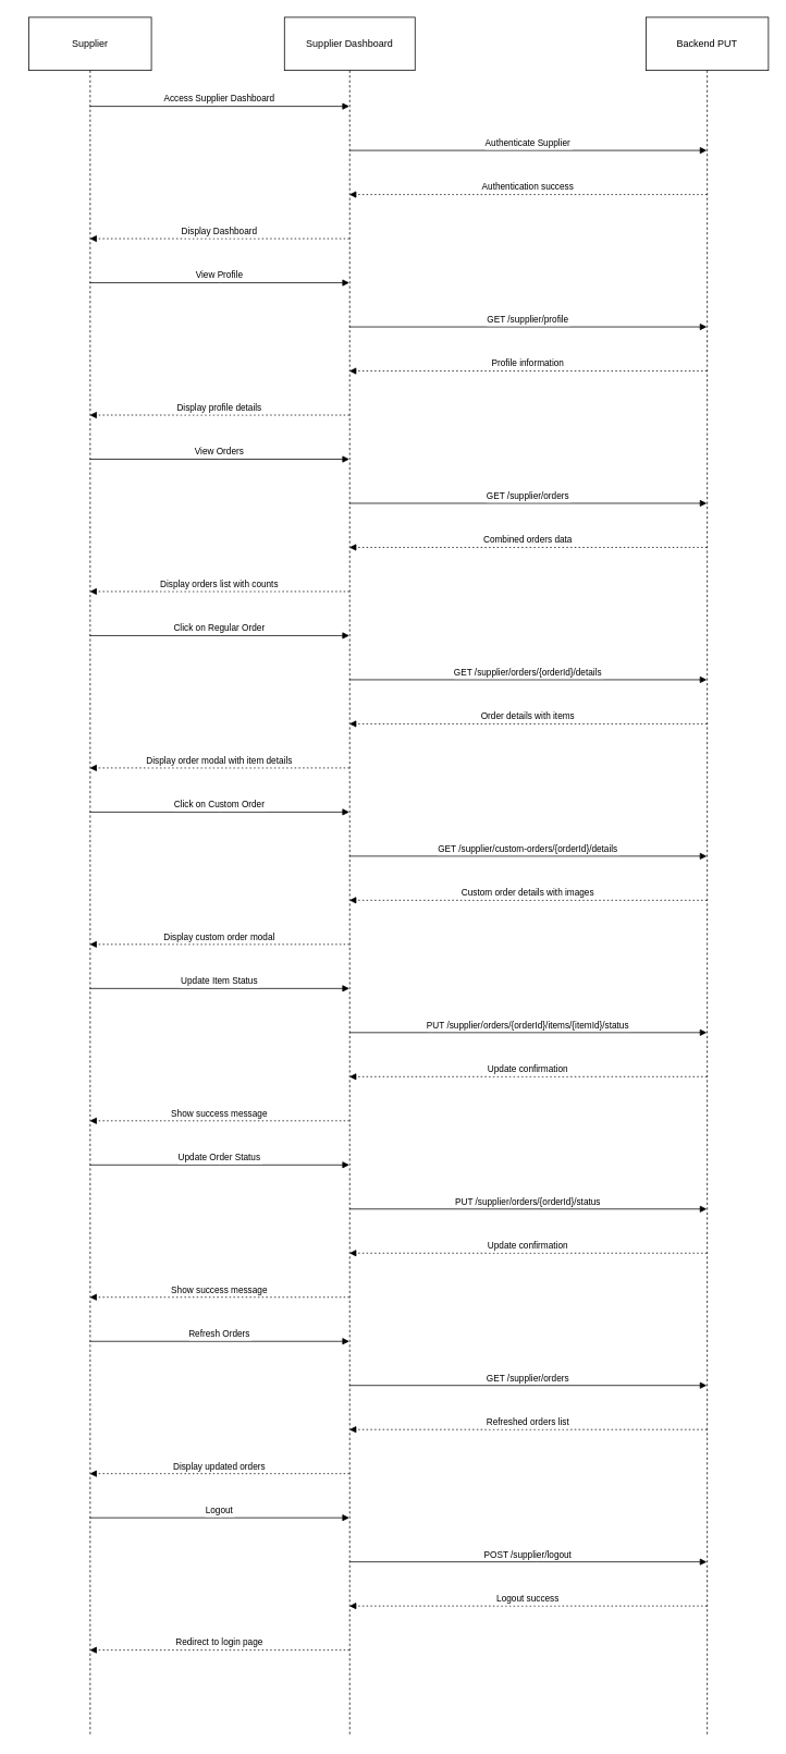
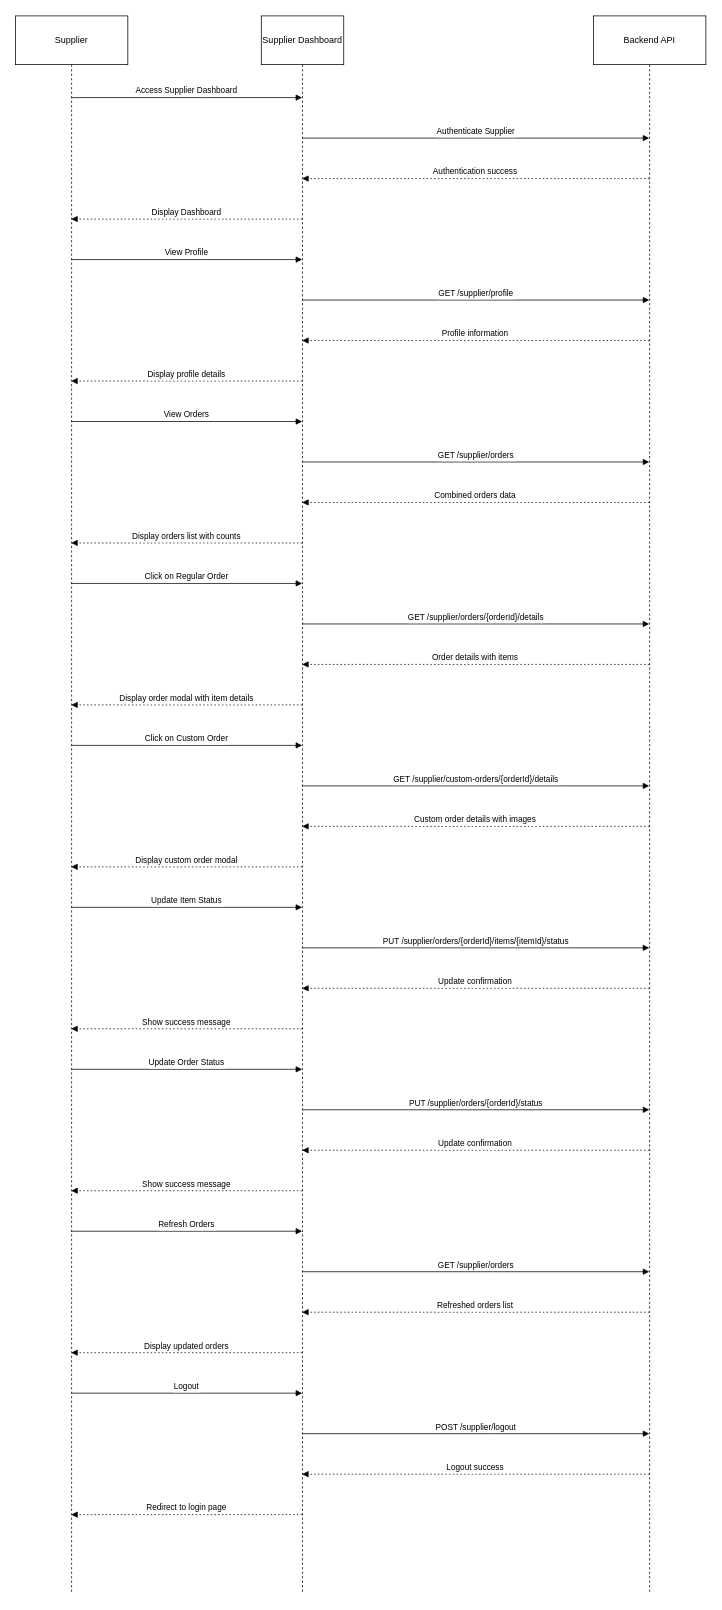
  <mxCell id="0" />
  <mxCell id="1" parent="0" />
- <mxCell id="2" value="Supplier" style="shape=umlLifeline;perimeter=lifelinePerimeter;whiteSpace=wrap;container=1;dropTarget=0;collapsible=0;recursiveResize=0;outlineConnect=0;portConstraint=eastwest;newEdgeStyle={&quot;edgeStyle&quot;:&quot;elbowEdgeStyle&quot;,&quot;elbow&quot;:&quot;vertical&quot;,&quot;curved&quot;:0,&quot;rounded&quot;:0};size=65;" vertex="1" parent="1"><mxGeometry x="35" y="20" width="150" height="2104" as="geometry" /></mxCell>
- <mxCell id="3" value="Supplier Dashboard" style="shape=umlLifeline;perimeter=lifelinePerimeter;whiteSpace=wrap;container=1;dropTarget=0;collapsible=0;recursiveResize=0;outlineConnect=0;portConstraint=eastwest;newEdgeStyle={&quot;edgeStyle&quot;:&quot;elbowEdgeStyle&quot;,&quot;elbow&quot;:&quot;vertical&quot;,&quot;curved&quot;:0,&quot;rounded&quot;:0};size=65;" vertex="1" parent="1"><mxGeometry x="348" y="20" width="160" height="2104" as="geometry" /></mxCell>
- <mxCell id="4" value="Backend PUT" style="shape=umlLifeline;perimeter=lifelinePerimeter;whiteSpace=wrap;container=1;dropTarget=0;collapsible=0;recursiveResize=0;outlineConnect=0;portConstraint=eastwest;newEdgeStyle={&quot;edgeStyle&quot;:&quot;elbowEdgeStyle&quot;,&quot;elbow&quot;:&quot;vertical&quot;,&quot;curved&quot;:0,&quot;rounded&quot;:0};size=65;" vertex="1" parent="1"><mxGeometry x="791" y="20" width="150" height="2104" as="geometry" /></mxCell>
+ <mxCell id="2" value="Supplier" style="shape=umlLifeline;perimeter=lifelinePerimeter;whiteSpace=wrap;container=1;dropTarget=0;collapsible=0;recursiveResize=0;outlineConnect=0;portConstraint=eastwest;newEdgeStyle={&quot;edgeStyle&quot;:&quot;elbowEdgeStyle&quot;,&quot;elbow&quot;:&quot;vertical&quot;,&quot;curved&quot;:0,&quot;rounded&quot;:0};size=65;" vertex="1" parent="1"><mxGeometry x="20" y="20" width="150" height="2104" as="geometry" /></mxCell>
+ <mxCell id="3" value="Supplier Dashboard" style="shape=umlLifeline;perimeter=lifelinePerimeter;whiteSpace=wrap;container=1;dropTarget=0;collapsible=0;recursiveResize=0;outlineConnect=0;portConstraint=eastwest;newEdgeStyle={&quot;edgeStyle&quot;:&quot;elbowEdgeStyle&quot;,&quot;elbow&quot;:&quot;vertical&quot;,&quot;curved&quot;:0,&quot;rounded&quot;:0};size=65;" vertex="1" parent="1"><mxGeometry x="348" y="20" width="110" height="2104" as="geometry" /></mxCell>
+ <mxCell id="4" value="Backend API" style="shape=umlLifeline;perimeter=lifelinePerimeter;whiteSpace=wrap;container=1;dropTarget=0;collapsible=0;recursiveResize=0;outlineConnect=0;portConstraint=eastwest;newEdgeStyle={&quot;edgeStyle&quot;:&quot;elbowEdgeStyle&quot;,&quot;elbow&quot;:&quot;vertical&quot;,&quot;curved&quot;:0,&quot;rounded&quot;:0};size=65;" vertex="1" parent="1"><mxGeometry x="791" y="20" width="150" height="2104" as="geometry" /></mxCell>
  <mxCell id="5" value="Access Supplier Dashboard" style="verticalAlign=bottom;edgeStyle=elbowEdgeStyle;elbow=vertical;curved=0;rounded=0;endArrow=block;" edge="1" parent="1" source="2" target="3"><mxGeometry relative="1" as="geometry"><Array as="points"><mxPoint x="270" y="129" /></Array></mxGeometry></mxCell>
  <mxCell id="6" value="Authenticate Supplier" style="verticalAlign=bottom;edgeStyle=elbowEdgeStyle;elbow=vertical;curved=0;rounded=0;endArrow=block;" edge="1" parent="1" source="3" target="4"><mxGeometry relative="1" as="geometry"><Array as="points"><mxPoint x="656" y="183" /></Array></mxGeometry></mxCell>
  <mxCell id="7" value="Authentication success" style="verticalAlign=bottom;edgeStyle=elbowEdgeStyle;elbow=vertical;curved=0;rounded=0;dashed=1;dashPattern=2 3;endArrow=block;" edge="1" parent="1" source="4" target="3"><mxGeometry relative="1" as="geometry"><Array as="points"><mxPoint x="659" y="237" /></Array></mxGeometry></mxCell>
  <mxCell id="8" value="Display Dashboard" style="verticalAlign=bottom;edgeStyle=elbowEdgeStyle;elbow=vertical;curved=0;rounded=0;dashed=1;dashPattern=2 3;endArrow=block;" edge="1" parent="1" source="3" target="2"><mxGeometry relative="1" as="geometry"><Array as="points"><mxPoint x="273" y="291" /></Array></mxGeometry></mxCell>
  <mxCell id="9" value="View Profile" style="verticalAlign=bottom;edgeStyle=elbowEdgeStyle;elbow=vertical;curved=0;rounded=0;endArrow=block;" edge="1" parent="1" source="2" target="3"><mxGeometry relative="1" as="geometry"><Array as="points"><mxPoint x="270" y="345" /></Array></mxGeometry></mxCell>
  <mxCell id="10" value="GET /supplier/profile" style="verticalAlign=bottom;edgeStyle=elbowEdgeStyle;elbow=vertical;curved=0;rounded=0;endArrow=block;" edge="1" parent="1" source="3" target="4"><mxGeometry relative="1" as="geometry"><Array as="points"><mxPoint x="656" y="399" /></Array></mxGeometry></mxCell>
  <mxCell id="11" value="Profile information" style="verticalAlign=bottom;edgeStyle=elbowEdgeStyle;elbow=vertical;curved=0;rounded=0;dashed=1;dashPattern=2 3;endArrow=block;" edge="1" parent="1" source="4" target="3"><mxGeometry relative="1" as="geometry"><Array as="points"><mxPoint x="659" y="453" /></Array></mxGeometry></mxCell>
  <mxCell id="12" value="Display profile details" style="verticalAlign=bottom;edgeStyle=elbowEdgeStyle;elbow=vertical;curved=0;rounded=0;dashed=1;dashPattern=2 3;endArrow=block;" edge="1" parent="1" source="3" target="2"><mxGeometry relative="1" as="geometry"><Array as="points"><mxPoint x="273" y="507" /></Array></mxGeometry></mxCell>
  <mxCell id="13" value="View Orders" style="verticalAlign=bottom;edgeStyle=elbowEdgeStyle;elbow=vertical;curved=0;rounded=0;endArrow=block;" edge="1" parent="1" source="2" target="3"><mxGeometry relative="1" as="geometry"><Array as="points"><mxPoint x="270" y="561" /></Array></mxGeometry></mxCell>
  <mxCell id="14" value="GET /supplier/orders" style="verticalAlign=bottom;edgeStyle=elbowEdgeStyle;elbow=vertical;curved=0;rounded=0;endArrow=block;" edge="1" parent="1" source="3" target="4"><mxGeometry relative="1" as="geometry"><Array as="points"><mxPoint x="656" y="615" /></Array></mxGeometry></mxCell>
  <mxCell id="15" value="Combined orders data" style="verticalAlign=bottom;edgeStyle=elbowEdgeStyle;elbow=vertical;curved=0;rounded=0;dashed=1;dashPattern=2 3;endArrow=block;" edge="1" parent="1" source="4" target="3"><mxGeometry relative="1" as="geometry"><Array as="points"><mxPoint x="659" y="669" /></Array></mxGeometry></mxCell>
  <mxCell id="16" value="Display orders list with counts" style="verticalAlign=bottom;edgeStyle=elbowEdgeStyle;elbow=vertical;curved=0;rounded=0;dashed=1;dashPattern=2 3;endArrow=block;" edge="1" parent="1" source="3" target="2"><mxGeometry relative="1" as="geometry"><Array as="points"><mxPoint x="273" y="723" /></Array></mxGeometry></mxCell>
  <mxCell id="17" value="Click on Regular Order" style="verticalAlign=bottom;edgeStyle=elbowEdgeStyle;elbow=vertical;curved=0;rounded=0;endArrow=block;" edge="1" parent="1" source="2" target="3"><mxGeometry relative="1" as="geometry"><Array as="points"><mxPoint x="270" y="777" /></Array></mxGeometry></mxCell>
  <mxCell id="18" value="GET /supplier/orders/{orderId}/details" style="verticalAlign=bottom;edgeStyle=elbowEdgeStyle;elbow=vertical;curved=0;rounded=0;endArrow=block;" edge="1" parent="1" source="3" target="4"><mxGeometry relative="1" as="geometry"><Array as="points"><mxPoint x="656" y="831" /></Array></mxGeometry></mxCell>
  <mxCell id="19" value="Order details with items" style="verticalAlign=bottom;edgeStyle=elbowEdgeStyle;elbow=vertical;curved=0;rounded=0;dashed=1;dashPattern=2 3;endArrow=block;" edge="1" parent="1" source="4" target="3"><mxGeometry relative="1" as="geometry"><Array as="points"><mxPoint x="659" y="885" /></Array></mxGeometry></mxCell>
  <mxCell id="20" value="Display order modal with item details" style="verticalAlign=bottom;edgeStyle=elbowEdgeStyle;elbow=vertical;curved=0;rounded=0;dashed=1;dashPattern=2 3;endArrow=block;" edge="1" parent="1" source="3" target="2"><mxGeometry relative="1" as="geometry"><Array as="points"><mxPoint x="273" y="939" /></Array></mxGeometry></mxCell>
  <mxCell id="21" value="Click on Custom Order" style="verticalAlign=bottom;edgeStyle=elbowEdgeStyle;elbow=vertical;curved=0;rounded=0;endArrow=block;" edge="1" parent="1" source="2" target="3"><mxGeometry relative="1" as="geometry"><Array as="points"><mxPoint x="270" y="993" /></Array></mxGeometry></mxCell>
  <mxCell id="22" value="GET /supplier/custom-orders/{orderId}/details" style="verticalAlign=bottom;edgeStyle=elbowEdgeStyle;elbow=vertical;curved=0;rounded=0;endArrow=block;" edge="1" parent="1" source="3" target="4"><mxGeometry relative="1" as="geometry"><Array as="points"><mxPoint x="656" y="1047" /></Array></mxGeometry></mxCell>
  <mxCell id="23" value="Custom order details with images" style="verticalAlign=bottom;edgeStyle=elbowEdgeStyle;elbow=vertical;curved=0;rounded=0;dashed=1;dashPattern=2 3;endArrow=block;" edge="1" parent="1" source="4" target="3"><mxGeometry relative="1" as="geometry"><Array as="points"><mxPoint x="659" y="1101" /></Array></mxGeometry></mxCell>
  <mxCell id="24" value="Display custom order modal" style="verticalAlign=bottom;edgeStyle=elbowEdgeStyle;elbow=vertical;curved=0;rounded=0;dashed=1;dashPattern=2 3;endArrow=block;" edge="1" parent="1" source="3" target="2"><mxGeometry relative="1" as="geometry"><Array as="points"><mxPoint x="273" y="1155" /></Array></mxGeometry></mxCell>
  <mxCell id="25" value="Update Item Status" style="verticalAlign=bottom;edgeStyle=elbowEdgeStyle;elbow=vertical;curved=0;rounded=0;endArrow=block;" edge="1" parent="1" source="2" target="3"><mxGeometry relative="1" as="geometry"><Array as="points"><mxPoint x="270" y="1209" /></Array></mxGeometry></mxCell>
  <mxCell id="26" value="PUT /supplier/orders/{orderId}/items/{itemId}/status" style="verticalAlign=bottom;edgeStyle=elbowEdgeStyle;elbow=vertical;curved=0;rounded=0;endArrow=block;" edge="1" parent="1" source="3" target="4"><mxGeometry relative="1" as="geometry"><Array as="points"><mxPoint x="656" y="1263" /></Array></mxGeometry></mxCell>
  <mxCell id="27" value="Update confirmation" style="verticalAlign=bottom;edgeStyle=elbowEdgeStyle;elbow=vertical;curved=0;rounded=0;dashed=1;dashPattern=2 3;endArrow=block;" edge="1" parent="1" source="4" target="3"><mxGeometry relative="1" as="geometry"><Array as="points"><mxPoint x="659" y="1317" /></Array></mxGeometry></mxCell>
  <mxCell id="28" value="Show success message" style="verticalAlign=bottom;edgeStyle=elbowEdgeStyle;elbow=vertical;curved=0;rounded=0;dashed=1;dashPattern=2 3;endArrow=block;" edge="1" parent="1" source="3" target="2"><mxGeometry relative="1" as="geometry"><Array as="points"><mxPoint x="273" y="1371" /></Array></mxGeometry></mxCell>
  <mxCell id="29" value="Update Order Status" style="verticalAlign=bottom;edgeStyle=elbowEdgeStyle;elbow=vertical;curved=0;rounded=0;endArrow=block;" edge="1" parent="1" source="2" target="3"><mxGeometry relative="1" as="geometry"><Array as="points"><mxPoint x="270" y="1425" /></Array></mxGeometry></mxCell>
  <mxCell id="30" value="PUT /supplier/orders/{orderId}/status" style="verticalAlign=bottom;edgeStyle=elbowEdgeStyle;elbow=vertical;curved=0;rounded=0;endArrow=block;" edge="1" parent="1" source="3" target="4"><mxGeometry relative="1" as="geometry"><Array as="points"><mxPoint x="656" y="1479" /></Array></mxGeometry></mxCell>
  <mxCell id="31" value="Update confirmation" style="verticalAlign=bottom;edgeStyle=elbowEdgeStyle;elbow=vertical;curved=0;rounded=0;dashed=1;dashPattern=2 3;endArrow=block;" edge="1" parent="1" source="4" target="3"><mxGeometry relative="1" as="geometry"><Array as="points"><mxPoint x="659" y="1533" /></Array></mxGeometry></mxCell>
  <mxCell id="32" value="Show success message" style="verticalAlign=bottom;edgeStyle=elbowEdgeStyle;elbow=vertical;curved=0;rounded=0;dashed=1;dashPattern=2 3;endArrow=block;" edge="1" parent="1" source="3" target="2"><mxGeometry relative="1" as="geometry"><Array as="points"><mxPoint x="273" y="1587" /></Array></mxGeometry></mxCell>
  <mxCell id="33" value="Refresh Orders" style="verticalAlign=bottom;edgeStyle=elbowEdgeStyle;elbow=vertical;curved=0;rounded=0;endArrow=block;" edge="1" parent="1" source="2" target="3"><mxGeometry relative="1" as="geometry"><Array as="points"><mxPoint x="270" y="1641" /></Array></mxGeometry></mxCell>
  <mxCell id="34" value="GET /supplier/orders" style="verticalAlign=bottom;edgeStyle=elbowEdgeStyle;elbow=vertical;curved=0;rounded=0;endArrow=block;" edge="1" parent="1" source="3" target="4"><mxGeometry relative="1" as="geometry"><Array as="points"><mxPoint x="656" y="1695" /></Array></mxGeometry></mxCell>
  <mxCell id="35" value="Refreshed orders list" style="verticalAlign=bottom;edgeStyle=elbowEdgeStyle;elbow=vertical;curved=0;rounded=0;dashed=1;dashPattern=2 3;endArrow=block;" edge="1" parent="1" source="4" target="3"><mxGeometry relative="1" as="geometry"><Array as="points"><mxPoint x="659" y="1749" /></Array></mxGeometry></mxCell>
  <mxCell id="36" value="Display updated orders" style="verticalAlign=bottom;edgeStyle=elbowEdgeStyle;elbow=vertical;curved=0;rounded=0;dashed=1;dashPattern=2 3;endArrow=block;" edge="1" parent="1" source="3" target="2"><mxGeometry relative="1" as="geometry"><Array as="points"><mxPoint x="273" y="1803" /></Array></mxGeometry></mxCell>
  <mxCell id="37" value="Logout" style="verticalAlign=bottom;edgeStyle=elbowEdgeStyle;elbow=vertical;curved=0;rounded=0;endArrow=block;" edge="1" parent="1" source="2" target="3"><mxGeometry relative="1" as="geometry"><Array as="points"><mxPoint x="270" y="1857" /></Array></mxGeometry></mxCell>
  <mxCell id="38" value="POST /supplier/logout" style="verticalAlign=bottom;edgeStyle=elbowEdgeStyle;elbow=vertical;curved=0;rounded=0;endArrow=block;" edge="1" parent="1" source="3" target="4"><mxGeometry relative="1" as="geometry"><Array as="points"><mxPoint x="656" y="1911" /></Array></mxGeometry></mxCell>
  <mxCell id="39" value="Logout success" style="verticalAlign=bottom;edgeStyle=elbowEdgeStyle;elbow=vertical;curved=0;rounded=0;dashed=1;dashPattern=2 3;endArrow=block;" edge="1" parent="1" source="4" target="3"><mxGeometry relative="1" as="geometry"><Array as="points"><mxPoint x="659" y="1965" /></Array></mxGeometry></mxCell>
  <mxCell id="40" value="Redirect to login page" style="verticalAlign=bottom;edgeStyle=elbowEdgeStyle;elbow=vertical;curved=0;rounded=0;dashed=1;dashPattern=2 3;endArrow=block;" edge="1" parent="1" source="3" target="2"><mxGeometry relative="1" as="geometry"><Array as="points"><mxPoint x="273" y="2019" /></Array></mxGeometry></mxCell>
